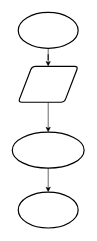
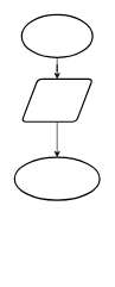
  <mxCell id="0" />
  <mxCell id="1" parent="0" />
  <mxCell id="2" value="" style="edgeStyle=orthogonalEdgeStyle;rounded=0;orthogonalLoop=1;jettySize=auto;html=1;fontSize=15;" edge="1" parent="1" source="3" target="5"><mxGeometry relative="1" as="geometry" /></mxCell>
  <mxCell id="3" value="&lt;span style=&quot;color: rgb(255, 255, 255);&quot;&gt;Nhập a, b&lt;/span&gt;" style="shape=parallelogram;html=1;strokeWidth=2;perimeter=parallelogramPerimeter;whiteSpace=wrap;rounded=1;arcSize=12;size=0.23;fontSize=15;" vertex="1" parent="1"><mxGeometry x="30" y="110" width="100" height="60" as="geometry" /></mxCell>
- <mxCell id="4" value="" style="edgeStyle=orthogonalEdgeStyle;rounded=0;orthogonalLoop=1;jettySize=auto;html=1;fontSize=15;" edge="1" parent="1" source="5" target="6"><mxGeometry relative="1" as="geometry" /></mxCell>
  <mxCell id="5" value="&lt;span style=&quot;color: rgb(255, 255, 255);&quot;&gt;In ra tổng a+ b&lt;/span&gt;" style="ellipse;whiteSpace=wrap;html=1;absoluteArcSize=1;arcSize=14;strokeWidth=2;fontSize=15;" vertex="1" parent="1"><mxGeometry x="20" y="220" width="120" height="60" as="geometry" /></mxCell>
- <mxCell id="6" value="&lt;span style=&quot;color: rgb(255, 255, 255);&quot;&gt;End&lt;/span&gt;" style="strokeWidth=2;html=1;shape=mxgraph.flowchart.start_1;whiteSpace=wrap;fontSize=15;" vertex="1" parent="1"><mxGeometry x="30" y="320" width="100" height="60" as="geometry" /></mxCell>
  <mxCell id="7" value="" style="edgeStyle=orthogonalEdgeStyle;rounded=0;orthogonalLoop=1;jettySize=auto;html=1;fontSize=15;" edge="1" parent="1" source="8" target="3"><mxGeometry relative="1" as="geometry" /></mxCell>
  <mxCell id="8" value="&lt;span style=&quot;color: rgb(255, 255, 255);&quot;&gt;Start&lt;/span&gt;" style="strokeWidth=2;html=1;shape=mxgraph.flowchart.start_1;whiteSpace=wrap;fontSize=15;" vertex="1" parent="1"><mxGeometry x="30" y="20" width="100" height="60" as="geometry" /></mxCell>
